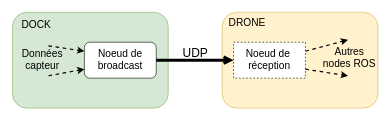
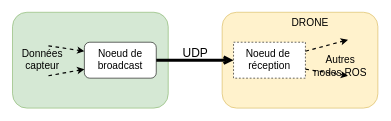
  <mxCell id="0" />
  <mxCell id="1" parent="0" />
  <mxCell id="2" value="" style="rounded=1;whiteSpace=wrap;html=1;fillColor=#d5e8d4;strokeColor=#82b366;connectable=0;allowArrows=0;" vertex="1" parent="1"><mxGeometry x="20" y="20" width="260" height="160" as="geometry" /></mxCell>
  <mxCell id="3" value="" style="rounded=1;whiteSpace=wrap;html=1;fillColor=#fff2cc;strokeColor=#d6b656;connectable=0;allowArrows=0;" vertex="1" parent="1"><mxGeometry x="370" y="20" width="260" height="160" as="geometry" /></mxCell>
  <mxCell id="4" value="&lt;font style=&quot;font-size: 17px;&quot;&gt;Noeud de&lt;br&gt;broadcast&lt;/font&gt;" style="whiteSpace=wrap;html=1;rounded=1;" vertex="1" parent="1"><mxGeometry x="140" y="70" width="120" height="60" as="geometry" /></mxCell>
  <mxCell id="5" value="&lt;font style=&quot;font-size: 17px;&quot;&gt;Noeud de&amp;nbsp;&lt;br&gt;réception&lt;/font&gt;" style="rounded=0;whiteSpace=wrap;html=1;dashed=1;" vertex="1" parent="1"><mxGeometry x="389" y="70" width="120" height="60" as="geometry" /></mxCell>
  <mxCell id="6" value="" style="endArrow=open;html=1;exitX=1;exitY=0.5;exitDx=0;exitDy=0;entryX=0;entryY=0.5;entryDx=0;entryDy=0;strokeWidth=5;" edge="1" parent="1" source="4" target="5"><mxGeometry width="50" height="50" relative="1" as="geometry"><mxPoint x="290" y="106" as="sourcePoint" /><mxPoint x="340" y="56" as="targetPoint" /></mxGeometry></mxCell>
  <mxCell id="7" value="UDP" style="edgeLabel;html=1;align=center;verticalAlign=middle;resizable=0;points=[];fontSize=20;labelBackgroundColor=none;" vertex="1" connectable="0" parent="6"><mxGeometry x="0.333" y="-1" relative="1" as="geometry"><mxPoint x="-22" y="-15" as="offset" /></mxGeometry></mxCell>
- <mxCell id="8" value="DOCK" style="text;html=1;strokeColor=none;fillColor=none;align=center;verticalAlign=middle;whiteSpace=wrap;rounded=0;labelBackgroundColor=none;fontSize=17;" vertex="1" parent="1"><mxGeometry x="30" y="26" width="60" height="30" as="geometry" /></mxCell>
- <mxCell id="9" value="DRONE" style="text;html=1;strokeColor=none;fillColor=none;align=center;verticalAlign=middle;whiteSpace=wrap;rounded=0;labelBackgroundColor=none;fontSize=17;" vertex="1" parent="1"><mxGeometry x="382" y="24" width="60" height="30" as="geometry" /></mxCell>
+ <mxCell id="9" value="DRONE" style="text;html=1;strokeColor=none;fillColor=none;align=center;verticalAlign=middle;whiteSpace=wrap;rounded=0;labelBackgroundColor=none;fontSize=17;" vertex="1" parent="1"><mxGeometry x="487" y="24" width="60" height="30" as="geometry" /></mxCell>
  <mxCell id="10" value="" style="endArrow=classic;html=1;strokeWidth=2;fontSize=17;dashed=1;entryX=0;entryY=0.25;entryDx=0;entryDy=0;" edge="1" parent="1" target="4"><mxGeometry width="50" height="50" relative="1" as="geometry"><mxPoint x="80" y="76" as="sourcePoint" /><mxPoint x="350" y="136" as="targetPoint" /></mxGeometry></mxCell>
  <mxCell id="11" value="" style="endArrow=classic;html=1;strokeWidth=2;fontSize=17;dashed=1;entryX=0;entryY=0.75;entryDx=0;entryDy=0;" edge="1" parent="1" target="4"><mxGeometry width="50" height="50" relative="1" as="geometry"><mxPoint x="80" y="126" as="sourcePoint" /><mxPoint x="120" y="130" as="targetPoint" /></mxGeometry></mxCell>
  <mxCell id="12" value="Données capteur" style="text;html=1;strokeColor=none;fillColor=none;align=center;verticalAlign=middle;whiteSpace=wrap;rounded=0;labelBackgroundColor=none;fontSize=17;" vertex="1" parent="1"><mxGeometry x="40" y="85" width="60" height="30" as="geometry" /></mxCell>
  <mxCell id="13" value="" style="endArrow=classic;html=1;strokeWidth=2;fontSize=17;dashed=1;exitX=1;exitY=0.25;exitDx=0;exitDy=0;" edge="1" parent="1" source="5"><mxGeometry width="50" height="50" relative="1" as="geometry"><mxPoint x="520" y="87" as="sourcePoint" /><mxPoint x="580" y="66" as="targetPoint" /></mxGeometry></mxCell>
  <mxCell id="14" value="" style="endArrow=classic;html=1;strokeWidth=2;fontSize=17;dashed=1;exitX=1;exitY=0.75;exitDx=0;exitDy=0;" edge="1" parent="1" source="5"><mxGeometry width="50" height="50" relative="1" as="geometry"><mxPoint x="519" y="95" as="sourcePoint" /><mxPoint x="580" y="126" as="targetPoint" /></mxGeometry></mxCell>
- <mxCell id="15" value="Autres nodes ROS" style="text;html=1;strokeColor=none;fillColor=none;align=center;verticalAlign=middle;whiteSpace=wrap;rounded=0;labelBackgroundColor=none;fontSize=17;" vertex="1" parent="1"><mxGeometry x="535" y="81" width="95" height="30" as="geometry" /></mxCell>
+ <mxCell id="15" value="Autres nodes ROS" style="text;html=1;strokeColor=none;fillColor=none;align=center;verticalAlign=middle;whiteSpace=wrap;rounded=0;labelBackgroundColor=none;fontSize=17;" vertex="1" parent="1"><mxGeometry x="520" y="96" width="95" height="30" as="geometry" /></mxCell>
